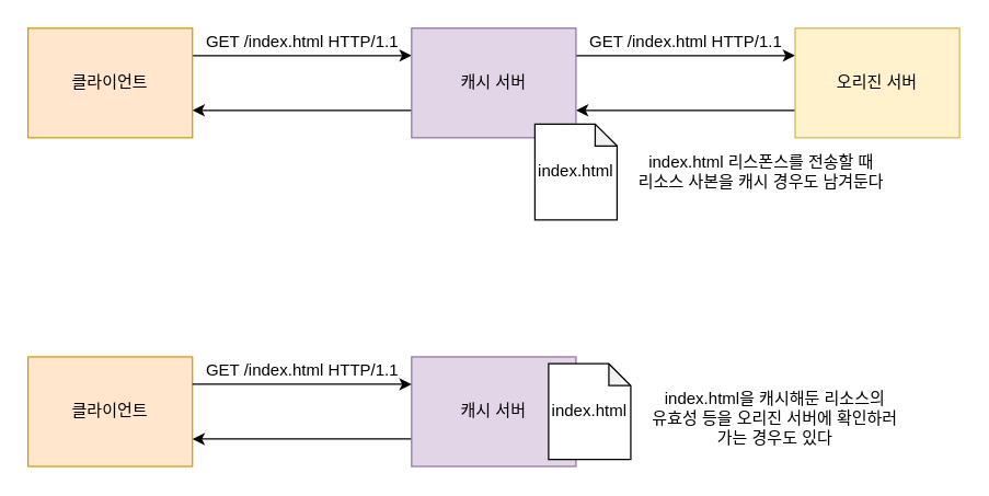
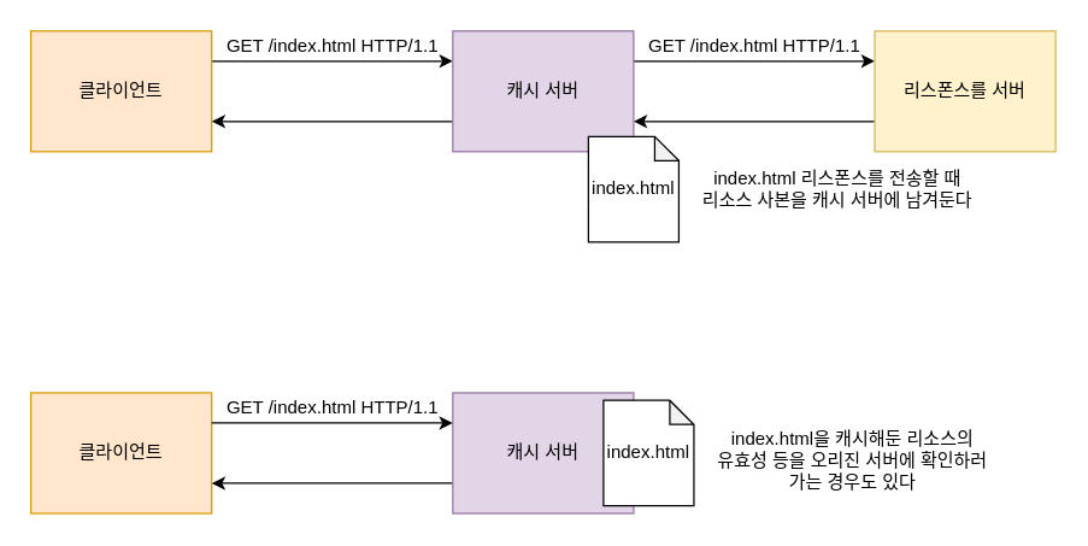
  <mxCell id="0" />
  <mxCell id="1" parent="0" />
  <mxCell id="2" style="edgeStyle=orthogonalEdgeStyle;rounded=0;orthogonalLoop=1;jettySize=auto;html=1;exitX=0;exitY=0.75;exitDx=0;exitDy=0;entryX=1;entryY=0.75;entryDx=0;entryDy=0;" parent="1" source="8" target="7" edge="1"><mxGeometry relative="1" as="geometry" /></mxCell>
  <mxCell id="3" style="edgeStyle=orthogonalEdgeStyle;rounded=0;orthogonalLoop=1;jettySize=auto;html=1;exitX=1;exitY=0.25;exitDx=0;exitDy=0;entryX=0;entryY=0.25;entryDx=0;entryDy=0;" parent="1" source="4" target="7" edge="1"><mxGeometry relative="1" as="geometry"><mxPoint x="300" y="40" as="targetPoint" /><Array as="points" /></mxGeometry></mxCell>
  <mxCell id="4" value="클라이언트" style="rounded=0;whiteSpace=wrap;html=1;fillColor=#ffe6cc;strokeColor=#d79b00;" parent="1" vertex="1"><mxGeometry x="20" y="20" width="120" height="80" as="geometry" /></mxCell>
  <mxCell id="5" style="edgeStyle=orthogonalEdgeStyle;rounded=0;orthogonalLoop=1;jettySize=auto;html=1;exitX=1;exitY=0.25;exitDx=0;exitDy=0;entryX=0;entryY=0.25;entryDx=0;entryDy=0;" parent="1" source="7" target="8" edge="1"><mxGeometry relative="1" as="geometry" /></mxCell>
  <mxCell id="6" style="edgeStyle=orthogonalEdgeStyle;rounded=0;orthogonalLoop=1;jettySize=auto;html=1;exitX=0;exitY=0.75;exitDx=0;exitDy=0;entryX=1;entryY=0.75;entryDx=0;entryDy=0;" parent="1" source="7" target="4" edge="1"><mxGeometry relative="1" as="geometry" /></mxCell>
  <mxCell id="7" value="캐시 서버" style="rounded=0;whiteSpace=wrap;html=1;fillColor=#e1d5e7;strokeColor=#9673a6;" parent="1" vertex="1"><mxGeometry x="300" y="20" width="120" height="80" as="geometry" /></mxCell>
- <mxCell id="8" value="오리진 서버" style="rounded=0;whiteSpace=wrap;html=1;fillColor=#fff2cc;strokeColor=#d6b656;" parent="1" vertex="1"><mxGeometry x="580" y="20" width="120" height="80" as="geometry" /></mxCell>
+ <mxCell id="8" value="리스폰스를 서버" style="rounded=0;whiteSpace=wrap;html=1;fillColor=#fff2cc;strokeColor=#d6b656;" parent="1" vertex="1"><mxGeometry x="580" y="20" width="120" height="80" as="geometry" /></mxCell>
  <mxCell id="9" value="GET /index.html HTTP/1.1" style="text;html=1;align=center;verticalAlign=middle;resizable=0;points=[];autosize=1;strokeColor=none;fillColor=none;" parent="1" vertex="1"><mxGeometry x="140" y="20" width="160" height="20" as="geometry" /></mxCell>
  <mxCell id="10" value="GET /index.html HTTP/1.1" style="text;html=1;align=center;verticalAlign=middle;resizable=0;points=[];autosize=1;strokeColor=none;fillColor=none;" parent="1" vertex="1"><mxGeometry x="420" y="20" width="160" height="20" as="geometry" /></mxCell>
  <mxCell id="11" value="index.html" style="shape=note;whiteSpace=wrap;html=1;backgroundOutline=1;darkOpacity=0.05;size=16;" parent="1" vertex="1"><mxGeometry x="390" y="90" width="60" height="70" as="geometry" /></mxCell>
- <mxCell id="12" value="index.html 리스폰스를 전송할 때&lt;br&gt;리소스 사본을 캐시 경우도 남겨둔다" style="text;html=1;align=center;verticalAlign=middle;resizable=0;points=[];autosize=1;strokeColor=none;fillColor=none;" parent="1" vertex="1"><mxGeometry x="450" y="110" width="210" height="30" as="geometry" /></mxCell>
+ <mxCell id="12" value="index.html 리스폰스를 전송할 때&lt;br&gt;리소스 사본을 캐시 서버에 남겨둔다" style="text;html=1;align=center;verticalAlign=middle;resizable=0;points=[];autosize=1;strokeColor=none;fillColor=none;" parent="1" vertex="1"><mxGeometry x="450" y="110" width="210" height="30" as="geometry" /></mxCell>
  <mxCell id="13" value="클라이언트" style="rounded=0;whiteSpace=wrap;html=1;fillColor=#ffe6cc;strokeColor=#d79b00;" vertex="1" parent="1"><mxGeometry x="20" y="260" width="120" height="80" as="geometry" /></mxCell>
  <mxCell id="14" style="edgeStyle=orthogonalEdgeStyle;rounded=0;orthogonalLoop=1;jettySize=auto;html=1;exitX=0;exitY=0.75;exitDx=0;exitDy=0;entryX=1;entryY=0.75;entryDx=0;entryDy=0;" edge="1" parent="1" source="15" target="13"><mxGeometry relative="1" as="geometry" /></mxCell>
  <mxCell id="15" value="캐시 서버" style="rounded=0;whiteSpace=wrap;html=1;fillColor=#e1d5e7;strokeColor=#9673a6;" vertex="1" parent="1"><mxGeometry x="300" y="260" width="120" height="80" as="geometry" /></mxCell>
  <mxCell id="16" value="GET /index.html HTTP/1.1" style="text;html=1;align=center;verticalAlign=middle;resizable=0;points=[];autosize=1;strokeColor=none;fillColor=none;" vertex="1" parent="1"><mxGeometry x="140" y="260" width="160" height="20" as="geometry" /></mxCell>
  <mxCell id="17" style="edgeStyle=orthogonalEdgeStyle;rounded=0;orthogonalLoop=1;jettySize=auto;html=1;exitX=1;exitY=0.25;exitDx=0;exitDy=0;entryX=0;entryY=0.25;entryDx=0;entryDy=0;" edge="1" parent="1"><mxGeometry relative="1" as="geometry"><mxPoint x="300" y="280" as="targetPoint" /><Array as="points" /><mxPoint x="140" y="280" as="sourcePoint" /></mxGeometry></mxCell>
  <mxCell id="18" value="index.html" style="shape=note;whiteSpace=wrap;html=1;backgroundOutline=1;darkOpacity=0.05;size=16;" vertex="1" parent="1"><mxGeometry x="400" y="265" width="60" height="70" as="geometry" /></mxCell>
  <mxCell id="19" value="index.html을 캐시해둔 리소스의&lt;br&gt;유효성 등을 오리진 서버에 확인하러&lt;br&gt;가는 경우도 있다" style="text;html=1;align=center;verticalAlign=middle;resizable=0;points=[];autosize=1;strokeColor=none;fillColor=none;" vertex="1" parent="1"><mxGeometry x="460" y="280" width="210" height="50" as="geometry" /></mxCell>
